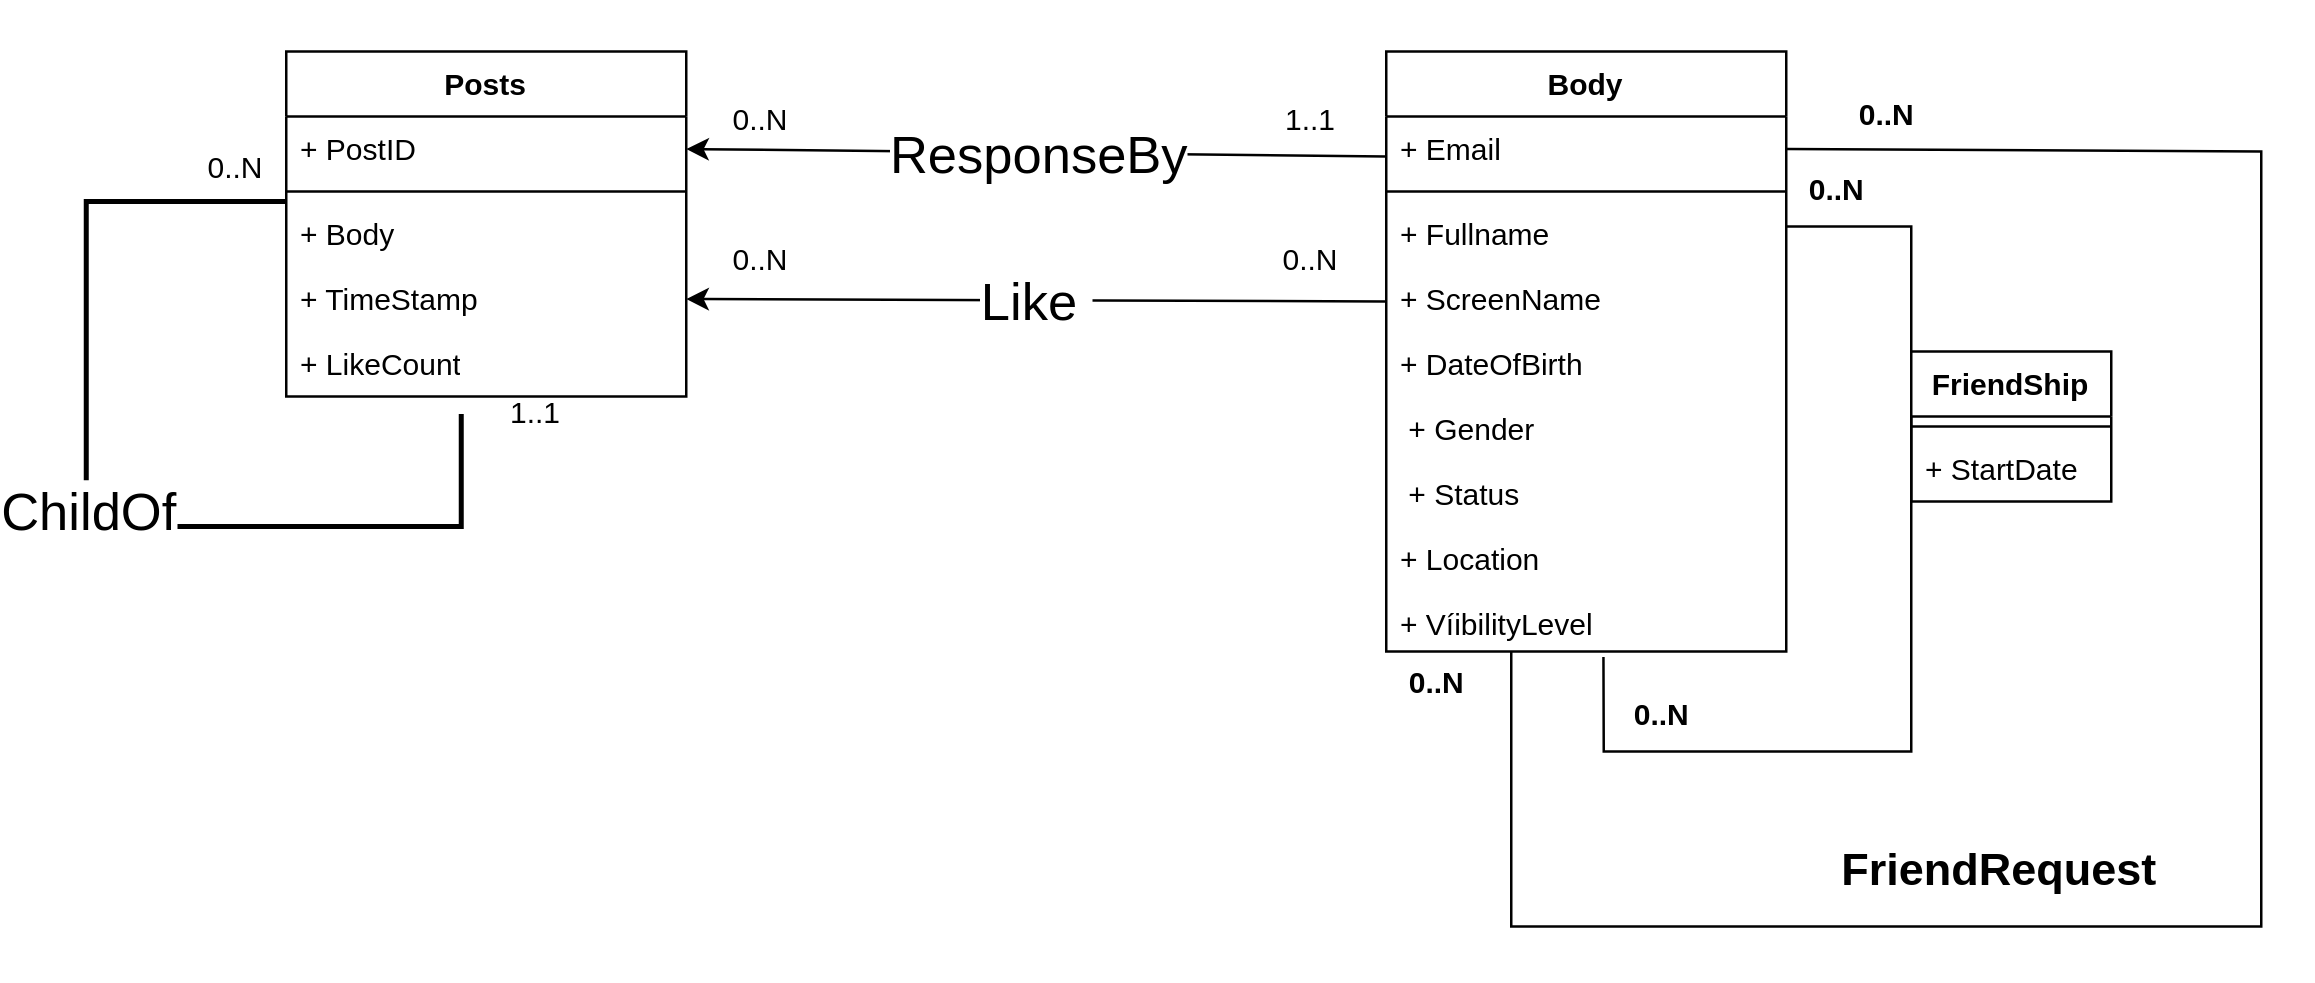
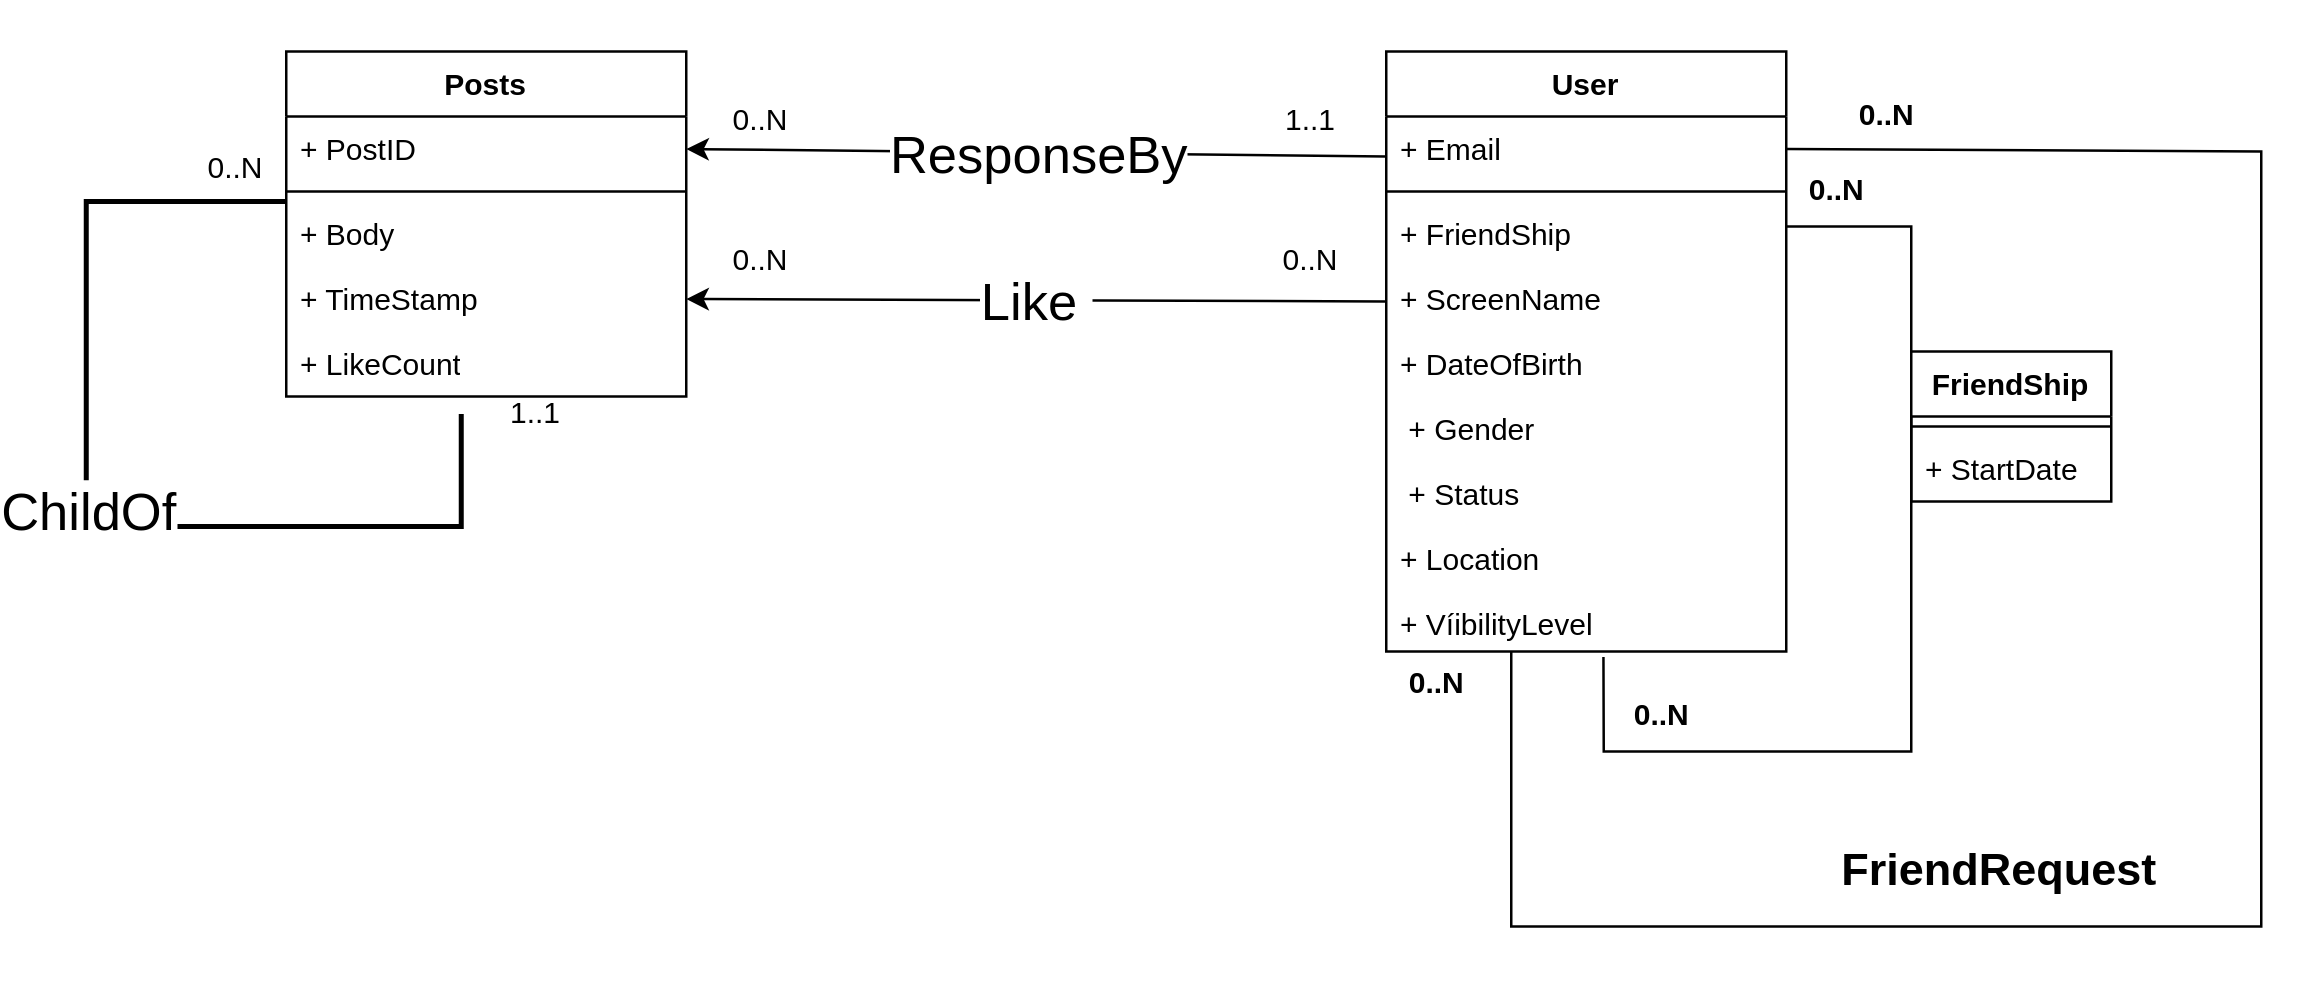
  <mxCell id="0" />
  <mxCell id="1" parent="0" />
- <mxCell id="2" value="Body" style="swimlane;fontStyle=1;align=center;verticalAlign=top;childLayout=stackLayout;horizontal=1;startSize=26;horizontalStack=0;resizeParent=1;resizeParentMax=0;resizeLast=0;collapsible=1;marginBottom=0;whiteSpace=wrap;html=1;" vertex="1" parent="1"><mxGeometry x="510" y="20" width="160" height="240" as="geometry" /></mxCell>
+ <mxCell id="2" value="User" style="swimlane;fontStyle=1;align=center;verticalAlign=top;childLayout=stackLayout;horizontal=1;startSize=26;horizontalStack=0;resizeParent=1;resizeParentMax=0;resizeLast=0;collapsible=1;marginBottom=0;whiteSpace=wrap;html=1;" vertex="1" parent="1"><mxGeometry x="510" y="20" width="160" height="240" as="geometry" /></mxCell>
  <mxCell id="3" value="+ Email&amp;nbsp;" style="text;strokeColor=none;fillColor=none;align=left;verticalAlign=top;spacingLeft=4;spacingRight=4;overflow=hidden;rotatable=0;points=[[0,0.5],[1,0.5]];portConstraint=eastwest;whiteSpace=wrap;html=1;" vertex="1" parent="2"><mxGeometry y="26" width="160" height="26" as="geometry" /></mxCell>
  <mxCell id="4" value="" style="line;strokeWidth=1;fillColor=none;align=left;verticalAlign=middle;spacingTop=-1;spacingLeft=3;spacingRight=3;rotatable=0;labelPosition=right;points=[];portConstraint=eastwest;strokeColor=inherit;" vertex="1" parent="2"><mxGeometry y="52" width="160" height="8" as="geometry" /></mxCell>
- <mxCell id="5" value="+ Fullname" style="text;strokeColor=none;fillColor=none;align=left;verticalAlign=top;spacingLeft=4;spacingRight=4;overflow=hidden;rotatable=0;points=[[0,0.5],[1,0.5]];portConstraint=eastwest;whiteSpace=wrap;html=1;" vertex="1" parent="2"><mxGeometry y="60" width="160" height="26" as="geometry" /></mxCell>
+ <mxCell id="5" value="+ FriendShip" style="text;strokeColor=none;fillColor=none;align=left;verticalAlign=top;spacingLeft=4;spacingRight=4;overflow=hidden;rotatable=0;points=[[0,0.5],[1,0.5]];portConstraint=eastwest;whiteSpace=wrap;html=1;" vertex="1" parent="2"><mxGeometry y="60" width="160" height="26" as="geometry" /></mxCell>
  <mxCell id="6" value="+ ScreenName" style="text;strokeColor=none;fillColor=none;align=left;verticalAlign=top;spacingLeft=4;spacingRight=4;overflow=hidden;rotatable=0;points=[[0,0.5],[1,0.5]];portConstraint=eastwest;whiteSpace=wrap;html=1;" vertex="1" parent="2"><mxGeometry y="86" width="160" height="26" as="geometry" /></mxCell>
  <mxCell id="7" value="+ DateOfBirth" style="text;strokeColor=none;fillColor=none;align=left;verticalAlign=top;spacingLeft=4;spacingRight=4;overflow=hidden;rotatable=0;points=[[0,0.5],[1,0.5]];portConstraint=eastwest;whiteSpace=wrap;html=1;" vertex="1" parent="2"><mxGeometry y="112" width="160" height="26" as="geometry" /></mxCell>
  <mxCell id="8" value="&amp;nbsp;+ Gender" style="text;strokeColor=none;fillColor=none;align=left;verticalAlign=top;spacingLeft=4;spacingRight=4;overflow=hidden;rotatable=0;points=[[0,0.5],[1,0.5]];portConstraint=eastwest;whiteSpace=wrap;html=1;" vertex="1" parent="2"><mxGeometry y="138" width="160" height="26" as="geometry" /></mxCell>
  <mxCell id="9" value="&amp;nbsp;+ Status" style="text;strokeColor=none;fillColor=none;align=left;verticalAlign=top;spacingLeft=4;spacingRight=4;overflow=hidden;rotatable=0;points=[[0,0.5],[1,0.5]];portConstraint=eastwest;whiteSpace=wrap;html=1;" vertex="1" parent="2"><mxGeometry y="164" width="160" height="26" as="geometry" /></mxCell>
  <mxCell id="10" value="+ Location" style="text;strokeColor=none;fillColor=none;align=left;verticalAlign=top;spacingLeft=4;spacingRight=4;overflow=hidden;rotatable=0;points=[[0,0.5],[1,0.5]];portConstraint=eastwest;whiteSpace=wrap;html=1;" vertex="1" parent="2"><mxGeometry y="190" width="160" height="26" as="geometry" /></mxCell>
  <mxCell id="11" value="+ VíibilityLevel" style="text;strokeColor=none;fillColor=none;align=left;verticalAlign=top;spacingLeft=4;spacingRight=4;overflow=hidden;rotatable=0;points=[[0,0.5],[1,0.5]];portConstraint=eastwest;whiteSpace=wrap;html=1;" vertex="1" parent="2"><mxGeometry y="216" width="160" height="24" as="geometry" /></mxCell>
  <mxCell id="12" value="" style="endArrow=none;html=1;rounded=0;entryX=0.543;entryY=1.092;entryDx=0;entryDy=0;entryPerimeter=0;endFill=0;" edge="1" parent="1" target="11"><mxGeometry relative="1" as="geometry"><mxPoint x="670" y="90" as="sourcePoint" /><mxPoint x="720" y="300" as="targetPoint" /><Array as="points"><mxPoint x="720" y="90" /><mxPoint x="720" y="120" /><mxPoint x="720" y="300" /><mxPoint x="597" y="300" /></Array></mxGeometry></mxCell>
  <mxCell id="13" value="FriendShip" style="swimlane;fontStyle=1;align=center;verticalAlign=top;childLayout=stackLayout;horizontal=1;startSize=26;horizontalStack=0;resizeParent=1;resizeParentMax=0;resizeLast=0;collapsible=1;marginBottom=0;whiteSpace=wrap;html=1;" vertex="1" parent="1"><mxGeometry x="720" y="140" width="80" height="60" as="geometry" /></mxCell>
  <mxCell id="14" value="" style="line;strokeWidth=1;fillColor=none;align=left;verticalAlign=middle;spacingTop=-1;spacingLeft=3;spacingRight=3;rotatable=0;labelPosition=right;points=[];portConstraint=eastwest;strokeColor=inherit;" vertex="1" parent="13"><mxGeometry y="26" width="80" height="8" as="geometry" /></mxCell>
  <mxCell id="15" value="+ StartDate" style="text;strokeColor=none;fillColor=none;align=left;verticalAlign=top;spacingLeft=4;spacingRight=4;overflow=hidden;rotatable=0;points=[[0,0.5],[1,0.5]];portConstraint=eastwest;whiteSpace=wrap;html=1;" vertex="1" parent="13"><mxGeometry y="34" width="80" height="26" as="geometry" /></mxCell>
  <mxCell id="16" value="0..N" style="text;align=center;fontStyle=1;verticalAlign=middle;spacingLeft=3;spacingRight=3;strokeColor=none;rotatable=0;points=[[0,0.5],[1,0.5]];portConstraint=eastwest;html=1;" vertex="1" parent="1"><mxGeometry x="650" y="63" width="80" height="26" as="geometry" /></mxCell>
  <mxCell id="17" value="0..N" style="text;align=center;fontStyle=1;verticalAlign=middle;spacingLeft=3;spacingRight=3;strokeColor=none;rotatable=0;points=[[0,0.5],[1,0.5]];portConstraint=eastwest;html=1;" vertex="1" parent="1"><mxGeometry x="580" y="273" width="80" height="26" as="geometry" /></mxCell>
  <mxCell id="18" value="Posts" style="swimlane;fontStyle=1;align=center;verticalAlign=top;childLayout=stackLayout;horizontal=1;startSize=26;horizontalStack=0;resizeParent=1;resizeParentMax=0;resizeLast=0;collapsible=1;marginBottom=0;whiteSpace=wrap;html=1;" vertex="1" parent="1"><mxGeometry x="70" y="20" width="160" height="138" as="geometry" /></mxCell>
  <mxCell id="19" value="+ PostID" style="text;strokeColor=none;fillColor=none;align=left;verticalAlign=top;spacingLeft=4;spacingRight=4;overflow=hidden;rotatable=0;points=[[0,0.5],[1,0.5]];portConstraint=eastwest;whiteSpace=wrap;html=1;" vertex="1" parent="18"><mxGeometry y="26" width="160" height="26" as="geometry" /></mxCell>
  <mxCell id="20" value="" style="line;strokeWidth=1;fillColor=none;align=left;verticalAlign=middle;spacingTop=-1;spacingLeft=3;spacingRight=3;rotatable=0;labelPosition=right;points=[];portConstraint=eastwest;strokeColor=inherit;" vertex="1" parent="18"><mxGeometry y="52" width="160" height="8" as="geometry" /></mxCell>
  <mxCell id="21" value="" style="endArrow=none;html=1;rounded=0;entryX=0;entryY=0.5;entryDx=0;entryDy=0;strokeWidth=2;endFill=0;" edge="1" parent="18" target="27"><mxGeometry relative="1" as="geometry"><mxPoint y="60" as="sourcePoint" /><mxPoint x="80" y="160" as="targetPoint" /><Array as="points"><mxPoint x="-80" y="60" /><mxPoint x="-80" y="190" /><mxPoint y="190" /><mxPoint x="20" y="190" /><mxPoint x="70" y="190" /></Array></mxGeometry></mxCell>
  <mxCell id="22" value="ChildOf" style="edgeLabel;resizable=0;html=1;align=center;verticalAlign=middle;rotation=0;fontSize=21;" connectable="0" vertex="1" parent="21"><mxGeometry relative="1" as="geometry" /></mxCell>
  <mxCell id="23" value="+ Body&lt;br&gt;" style="text;strokeColor=none;fillColor=none;align=left;verticalAlign=top;spacingLeft=4;spacingRight=4;overflow=hidden;rotatable=0;points=[[0,0.5],[1,0.5]];portConstraint=eastwest;whiteSpace=wrap;html=1;" vertex="1" parent="18"><mxGeometry y="60" width="160" height="26" as="geometry" /></mxCell>
  <mxCell id="24" value="+ TimeStamp" style="text;strokeColor=none;fillColor=none;align=left;verticalAlign=top;spacingLeft=4;spacingRight=4;overflow=hidden;rotatable=0;points=[[0,0.5],[1,0.5]];portConstraint=eastwest;whiteSpace=wrap;html=1;" vertex="1" parent="18"><mxGeometry y="86" width="160" height="26" as="geometry" /></mxCell>
  <mxCell id="25" value="+ LikeCount" style="text;strokeColor=none;fillColor=none;align=left;verticalAlign=top;spacingLeft=4;spacingRight=4;overflow=hidden;rotatable=0;points=[[0,0.5],[1,0.5]];portConstraint=eastwest;whiteSpace=wrap;html=1;" vertex="1" parent="18"><mxGeometry y="112" width="160" height="26" as="geometry" /></mxCell>
  <mxCell id="26" value="0..N" style="text;html=1;strokeColor=none;fillColor=none;align=center;verticalAlign=middle;whiteSpace=wrap;rounded=0;" vertex="1" parent="1"><mxGeometry x="20" y="52" width="60" height="30" as="geometry" /></mxCell>
  <mxCell id="27" value="1..1" style="text;html=1;strokeColor=none;fillColor=none;align=center;verticalAlign=middle;whiteSpace=wrap;rounded=0;" vertex="1" parent="1"><mxGeometry x="140" y="150" width="60" height="30" as="geometry" /></mxCell>
  <mxCell id="28" value="" style="endArrow=none;html=1;rounded=0;exitX=1;exitY=0.5;exitDx=0;exitDy=0;startArrow=classic;startFill=1;endFill=0;" edge="1" parent="1" source="19"><mxGeometry relative="1" as="geometry"><mxPoint x="410" y="62" as="sourcePoint" /><mxPoint x="510" y="62" as="targetPoint" /></mxGeometry></mxCell>
  <mxCell id="29" value="ResponseBy" style="edgeLabel;resizable=0;html=1;align=center;verticalAlign=middle;fontSize=21;" connectable="0" vertex="1" parent="28"><mxGeometry relative="1" as="geometry"><mxPoint x="1" as="offset" /></mxGeometry></mxCell>
  <mxCell id="30" value="1..1" style="text;html=1;strokeColor=none;fillColor=none;align=center;verticalAlign=middle;whiteSpace=wrap;rounded=0;" vertex="1" parent="1"><mxGeometry x="450" y="33" width="60" height="30" as="geometry" /></mxCell>
  <mxCell id="31" value="0..N" style="text;html=1;strokeColor=none;fillColor=none;align=center;verticalAlign=middle;whiteSpace=wrap;rounded=0;" vertex="1" parent="1"><mxGeometry x="230" y="33" width="60" height="30" as="geometry" /></mxCell>
  <mxCell id="32" value="" style="endArrow=none;html=1;rounded=0;exitX=1;exitY=0.5;exitDx=0;exitDy=0;startArrow=classic;startFill=1;endFill=0;" edge="1" parent="1" source="24"><mxGeometry relative="1" as="geometry"><mxPoint x="410" y="120" as="sourcePoint" /><mxPoint x="510" y="120" as="targetPoint" /></mxGeometry></mxCell>
  <mxCell id="33" value="Like&amp;nbsp;" style="edgeLabel;resizable=0;html=1;align=center;verticalAlign=middle;fontSize=21;" connectable="0" vertex="1" parent="32"><mxGeometry relative="1" as="geometry" /></mxCell>
  <mxCell id="34" value="0..N" style="text;html=1;strokeColor=none;fillColor=none;align=center;verticalAlign=middle;whiteSpace=wrap;rounded=0;" vertex="1" parent="1"><mxGeometry x="230" y="89" width="60" height="30" as="geometry" /></mxCell>
  <mxCell id="35" value="0..N" style="text;html=1;strokeColor=none;fillColor=none;align=center;verticalAlign=middle;whiteSpace=wrap;rounded=0;" vertex="1" parent="1"><mxGeometry x="450" y="89" width="60" height="30" as="geometry" /></mxCell>
  <mxCell id="36" value="" style="text;strokeColor=none;fillColor=none;align=left;verticalAlign=middle;spacingTop=-1;spacingLeft=4;spacingRight=4;rotatable=0;labelPosition=right;points=[];portConstraint=eastwest;" vertex="1" parent="1"><mxGeometry x="440" y="20" width="20" height="14" as="geometry" /></mxCell>
  <mxCell id="37" value="" style="endArrow=none;endFill=0;endSize=12;html=1;rounded=0;entryX=1;entryY=0.5;entryDx=0;entryDy=0;" edge="1" parent="1" target="3"><mxGeometry width="160" relative="1" as="geometry"><mxPoint x="560" y="260" as="sourcePoint" /><mxPoint x="840" y="52" as="targetPoint" /><Array as="points"><mxPoint x="560" y="370" /><mxPoint x="860" y="370" /><mxPoint x="860" y="300" /><mxPoint x="860" y="210" /><mxPoint x="860" y="130" /><mxPoint x="860" y="60" /></Array></mxGeometry></mxCell>
  <mxCell id="38" value="FriendRequest" style="text;align=center;fontStyle=1;verticalAlign=middle;spacingLeft=3;spacingRight=3;strokeColor=none;rotatable=0;points=[[0,0.5],[1,0.5]];portConstraint=eastwest;html=1;fontSize=18;" vertex="1" parent="1"><mxGeometry x="705" y="325" width="100" height="46" as="geometry" /></mxCell>
  <mxCell id="39" value="0..N" style="text;align=center;fontStyle=1;verticalAlign=middle;spacingLeft=3;spacingRight=3;strokeColor=none;rotatable=0;points=[[0,0.5],[1,0.5]];portConstraint=eastwest;html=1;" vertex="1" parent="1"><mxGeometry x="490" y="260" width="80" height="26" as="geometry" /></mxCell>
  <mxCell id="40" value="0..N" style="text;align=center;fontStyle=1;verticalAlign=middle;spacingLeft=3;spacingRight=3;strokeColor=none;rotatable=0;points=[[0,0.5],[1,0.5]];portConstraint=eastwest;html=1;" vertex="1" parent="1"><mxGeometry x="670" y="33" width="80" height="26" as="geometry" /></mxCell>
